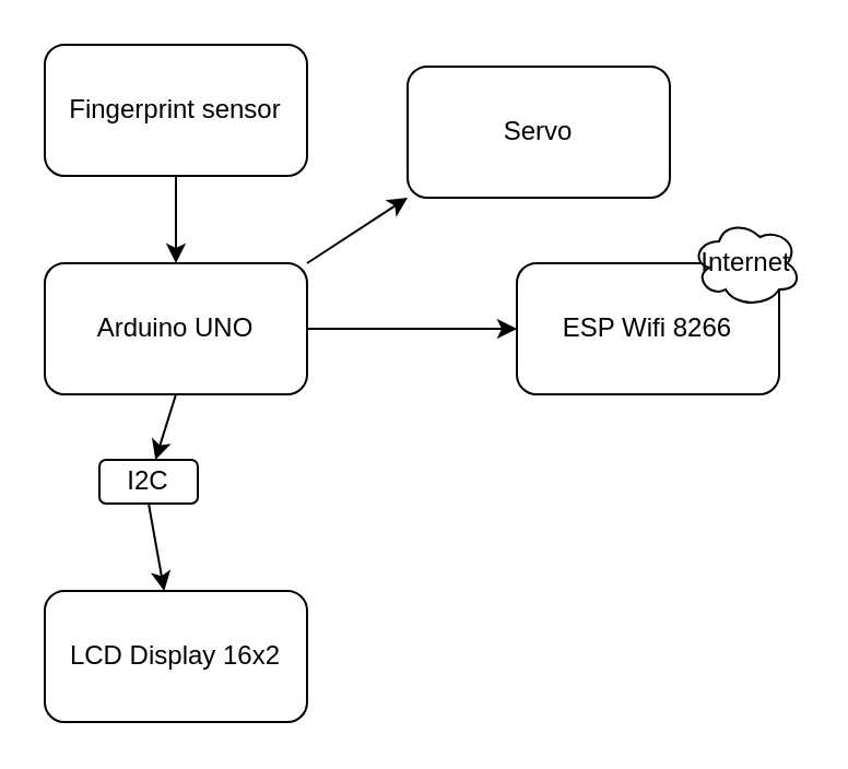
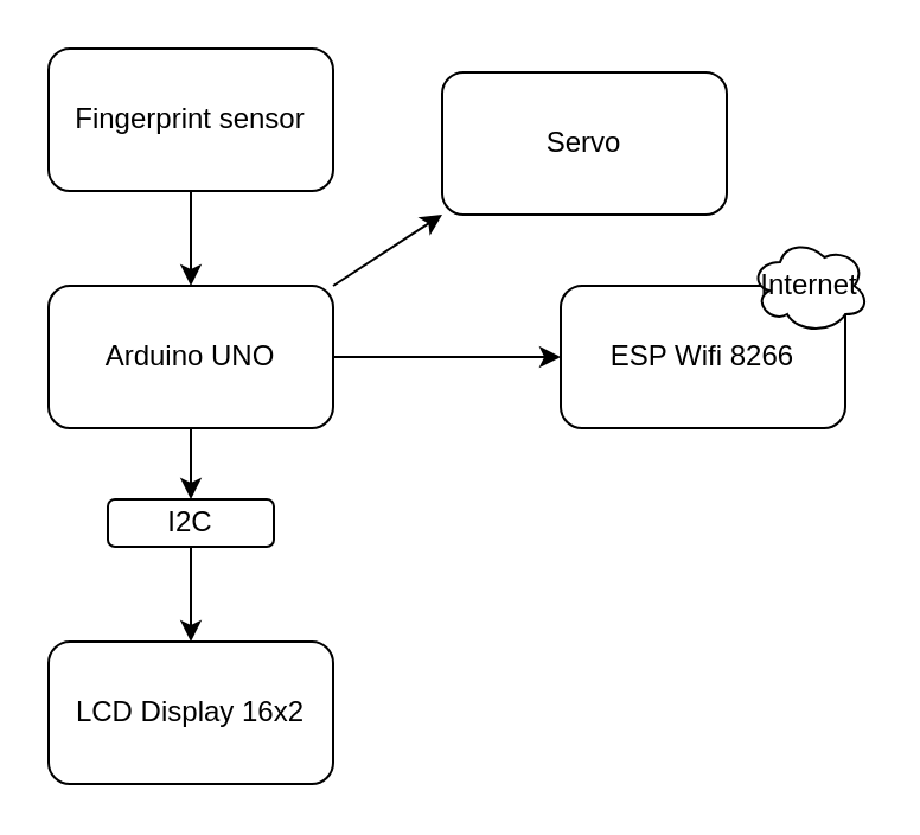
  <mxCell id="0" />
  <mxCell id="1" parent="0" />
  <mxCell id="2" value="Arduino UNO" style="rounded=1;whiteSpace=wrap;html=1;" vertex="1" parent="1"><mxGeometry x="20" y="120" width="120" height="60" as="geometry" /></mxCell>
  <mxCell id="3" value="LCD Display 16x2" style="rounded=1;whiteSpace=wrap;html=1;" vertex="1" parent="1"><mxGeometry x="20" y="270" width="120" height="60" as="geometry" /></mxCell>
  <mxCell id="4" value="" style="edgeStyle=orthogonalEdgeStyle;rounded=0;orthogonalLoop=1;jettySize=auto;html=1;" edge="1" parent="1" source="5" target="2"><mxGeometry relative="1" as="geometry" /></mxCell>
  <mxCell id="5" value="Fingerprint sensor" style="rounded=1;whiteSpace=wrap;html=1;" vertex="1" parent="1"><mxGeometry x="20" y="20" width="120" height="60" as="geometry" /></mxCell>
  <mxCell id="6" value="Servo" style="rounded=1;whiteSpace=wrap;html=1;" vertex="1" parent="1"><mxGeometry x="186" y="30" width="120" height="60" as="geometry" /></mxCell>
- <mxCell id="7" value="I2C" style="rounded=1;whiteSpace=wrap;html=1;" vertex="1" parent="1"><mxGeometry x="45" y="210" width="45" height="20" as="geometry" /></mxCell>
+ <mxCell id="7" value="I2C" style="rounded=1;whiteSpace=wrap;html=1;" vertex="1" parent="1"><mxGeometry x="45" y="210" width="70" height="20" as="geometry" /></mxCell>
  <mxCell id="8" value="" style="endArrow=classic;html=1;rounded=0;exitX=0.5;exitY=1;exitDx=0;exitDy=0;" edge="1" parent="1" source="7" target="3"><mxGeometry width="50" height="50" relative="1" as="geometry"><mxPoint x="-9" y="300" as="sourcePoint" /><mxPoint x="26" y="270" as="targetPoint" /></mxGeometry></mxCell>
  <mxCell id="9" value="" style="endArrow=classic;html=1;rounded=0;exitX=0.5;exitY=1;exitDx=0;exitDy=0;" edge="1" parent="1" source="2" target="7"><mxGeometry width="50" height="50" relative="1" as="geometry"><mxPoint x="66" y="220" as="sourcePoint" /><mxPoint x="116" y="170" as="targetPoint" /></mxGeometry></mxCell>
  <mxCell id="10" value="" style="group" vertex="1" connectable="0" parent="1"><mxGeometry x="236" y="100" width="130" height="80" as="geometry" /></mxCell>
  <mxCell id="11" value="ESP Wifi 8266" style="rounded=1;whiteSpace=wrap;html=1;" vertex="1" parent="10"><mxGeometry y="20" width="120" height="60" as="geometry" /></mxCell>
  <mxCell id="12" value="Internet" style="ellipse;shape=cloud;whiteSpace=wrap;html=1;" vertex="1" parent="10"><mxGeometry x="80" width="50" height="40" as="geometry" /></mxCell>
  <mxCell id="13" value="" style="endArrow=classic;html=1;rounded=0;exitX=1;exitY=0.5;exitDx=0;exitDy=0;entryX=0;entryY=0.5;entryDx=0;entryDy=0;" edge="1" parent="1" source="2" target="11"><mxGeometry width="50" height="50" relative="1" as="geometry"><mxPoint x="166" y="210" as="sourcePoint" /><mxPoint x="216" y="160" as="targetPoint" /></mxGeometry></mxCell>
  <mxCell id="14" value="" style="endArrow=classic;html=1;rounded=0;exitX=1;exitY=0;exitDx=0;exitDy=0;entryX=0;entryY=1;entryDx=0;entryDy=0;" edge="1" parent="1" source="2" target="6"><mxGeometry width="50" height="50" relative="1" as="geometry"><mxPoint x="66" y="220" as="sourcePoint" /><mxPoint x="246" y="110" as="targetPoint" /><Array as="points" /></mxGeometry></mxCell>
